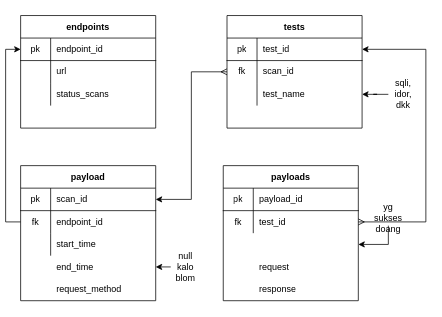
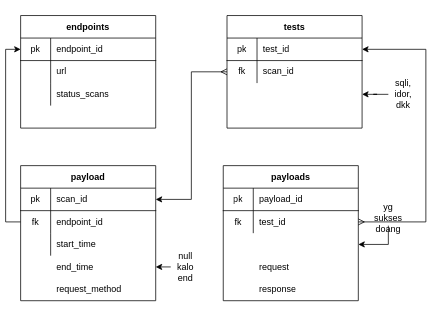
  <mxCell id="0" />
  <mxCell id="1" parent="0" />
  <mxCell id="2" value="payload" style="shape=table;startSize=30;container=1;collapsible=0;childLayout=tableLayout;fixedRows=1;rowLines=0;fontStyle=1;align=center;pointerEvents=1;" parent="1" vertex="1"><mxGeometry x="20" y="220" width="180" height="180" as="geometry" /></mxCell>
  <mxCell id="3" value="" style="shape=partialRectangle;html=1;whiteSpace=wrap;collapsible=0;dropTarget=0;pointerEvents=1;fillColor=none;top=0;left=0;bottom=1;right=0;points=[[0,0.5],[1,0.5]];portConstraint=eastwest;" parent="2" vertex="1"><mxGeometry y="30" width="180" height="30" as="geometry" /></mxCell>
  <mxCell id="4" value="pk" style="shape=partialRectangle;html=1;whiteSpace=wrap;connectable=0;fillColor=none;top=0;left=0;bottom=0;right=0;overflow=hidden;pointerEvents=1;" parent="3" vertex="1"><mxGeometry width="40" height="30" as="geometry" /></mxCell>
  <mxCell id="5" value="scan_id" style="shape=partialRectangle;html=1;whiteSpace=wrap;connectable=0;fillColor=none;top=0;left=0;bottom=0;right=0;align=left;spacingLeft=6;overflow=hidden;pointerEvents=1;" parent="3" vertex="1"><mxGeometry x="40" width="140" height="30" as="geometry" /></mxCell>
  <mxCell id="6" value="" style="shape=partialRectangle;html=1;whiteSpace=wrap;collapsible=0;dropTarget=0;pointerEvents=1;fillColor=none;top=0;left=0;bottom=0;right=0;points=[[0,0.5],[1,0.5]];portConstraint=eastwest;" parent="2" vertex="1"><mxGeometry y="60" width="180" height="30" as="geometry" /></mxCell>
  <mxCell id="7" value="fk" style="shape=partialRectangle;html=1;whiteSpace=wrap;connectable=0;fillColor=none;top=0;left=0;bottom=0;right=0;overflow=hidden;pointerEvents=1;" parent="6" vertex="1"><mxGeometry width="40" height="30" as="geometry" /></mxCell>
  <mxCell id="8" value="endpoint_id" style="shape=partialRectangle;html=1;whiteSpace=wrap;connectable=0;fillColor=none;top=0;left=0;bottom=0;right=0;align=left;spacingLeft=6;overflow=hidden;pointerEvents=1;" parent="6" vertex="1"><mxGeometry x="40" width="140" height="30" as="geometry" /></mxCell>
  <mxCell id="9" value="" style="shape=partialRectangle;html=1;whiteSpace=wrap;collapsible=0;dropTarget=0;pointerEvents=1;fillColor=none;top=0;left=0;bottom=0;right=0;points=[[0,0.5],[1,0.5]];portConstraint=eastwest;" parent="2" vertex="1"><mxGeometry y="90" width="180" height="30" as="geometry" /></mxCell>
  <mxCell id="10" value="" style="shape=partialRectangle;html=1;whiteSpace=wrap;connectable=0;fillColor=none;top=0;left=0;bottom=0;right=0;overflow=hidden;pointerEvents=1;" parent="9" vertex="1"><mxGeometry width="40" height="30" as="geometry" /></mxCell>
  <mxCell id="11" value="start_time" style="shape=partialRectangle;html=1;whiteSpace=wrap;connectable=0;fillColor=none;top=0;left=0;bottom=0;right=0;align=left;spacingLeft=6;overflow=hidden;pointerEvents=1;" parent="9" vertex="1"><mxGeometry x="40" width="140" height="30" as="geometry" /></mxCell>
  <mxCell id="12" value="tests" style="shape=table;startSize=30;container=1;collapsible=0;childLayout=tableLayout;fixedRows=1;rowLines=0;fontStyle=1;align=center;pointerEvents=1;" parent="1" vertex="1"><mxGeometry x="295" y="20" width="180" height="150" as="geometry" /></mxCell>
  <mxCell id="13" value="" style="shape=partialRectangle;html=1;whiteSpace=wrap;collapsible=0;dropTarget=0;pointerEvents=1;fillColor=none;top=0;left=0;bottom=1;right=0;points=[[0,0.5],[1,0.5]];portConstraint=eastwest;" parent="12" vertex="1"><mxGeometry y="30" width="180" height="30" as="geometry" /></mxCell>
  <mxCell id="14" value="pk" style="shape=partialRectangle;html=1;whiteSpace=wrap;connectable=0;fillColor=none;top=0;left=0;bottom=0;right=0;overflow=hidden;pointerEvents=1;" parent="13" vertex="1"><mxGeometry width="40" height="30" as="geometry" /></mxCell>
  <mxCell id="15" value="test_id" style="shape=partialRectangle;html=1;whiteSpace=wrap;connectable=0;fillColor=none;top=0;left=0;bottom=0;right=0;align=left;spacingLeft=6;overflow=hidden;pointerEvents=1;" parent="13" vertex="1"><mxGeometry x="40" width="140" height="30" as="geometry" /></mxCell>
  <mxCell id="16" value="" style="shape=partialRectangle;html=1;whiteSpace=wrap;collapsible=0;dropTarget=0;pointerEvents=1;fillColor=none;top=0;left=0;bottom=0;right=0;points=[[0,0.5],[1,0.5]];portConstraint=eastwest;" parent="12" vertex="1"><mxGeometry y="60" width="180" height="30" as="geometry" /></mxCell>
  <mxCell id="17" value="fk" style="shape=partialRectangle;html=1;whiteSpace=wrap;connectable=0;fillColor=none;top=0;left=0;bottom=0;right=0;overflow=hidden;pointerEvents=1;" parent="16" vertex="1"><mxGeometry width="40" height="30" as="geometry" /></mxCell>
  <mxCell id="18" value="scan_id" style="shape=partialRectangle;html=1;whiteSpace=wrap;connectable=0;fillColor=none;top=0;left=0;bottom=0;right=0;align=left;spacingLeft=6;overflow=hidden;pointerEvents=1;" parent="16" vertex="1"><mxGeometry x="40" width="140" height="30" as="geometry" /></mxCell>
  <mxCell id="19" value="" style="shape=partialRectangle;html=1;whiteSpace=wrap;collapsible=0;dropTarget=0;pointerEvents=1;fillColor=none;top=0;left=0;bottom=0;right=0;points=[[0,0.5],[1,0.5]];portConstraint=eastwest;" parent="12" vertex="1"><mxGeometry y="90" width="180" height="30" as="geometry" /></mxCell>
  <mxCell id="20" value="" style="shape=partialRectangle;html=1;whiteSpace=wrap;connectable=0;fillColor=none;top=0;left=0;bottom=0;right=0;overflow=hidden;pointerEvents=1;" parent="19" vertex="1"><mxGeometry width="40" height="30" as="geometry" /></mxCell>
- <mxCell id="21" value="test_name" style="shape=partialRectangle;html=1;whiteSpace=wrap;connectable=0;fillColor=none;top=0;left=0;bottom=0;right=0;align=left;spacingLeft=6;overflow=hidden;pointerEvents=1;" parent="19" vertex="1"><mxGeometry x="40" width="140" height="30" as="geometry" /></mxCell>
  <mxCell id="22" value="payloads" style="shape=table;startSize=30;container=1;collapsible=0;childLayout=tableLayout;fixedRows=1;rowLines=0;fontStyle=1;align=center;pointerEvents=1;" parent="1" vertex="1"><mxGeometry x="290" y="220" width="180" height="180" as="geometry" /></mxCell>
  <mxCell id="23" value="" style="shape=partialRectangle;html=1;whiteSpace=wrap;collapsible=0;dropTarget=0;pointerEvents=1;fillColor=none;top=0;left=0;bottom=1;right=0;points=[[0,0.5],[1,0.5]];portConstraint=eastwest;" parent="22" vertex="1"><mxGeometry y="30" width="180" height="30" as="geometry" /></mxCell>
  <mxCell id="24" value="pk" style="shape=partialRectangle;html=1;whiteSpace=wrap;connectable=0;fillColor=none;top=0;left=0;bottom=0;right=0;overflow=hidden;pointerEvents=1;" parent="23" vertex="1"><mxGeometry width="40" height="30" as="geometry" /></mxCell>
  <mxCell id="25" value="payload_id" style="shape=partialRectangle;html=1;whiteSpace=wrap;connectable=0;fillColor=none;top=0;left=0;bottom=0;right=0;align=left;spacingLeft=6;overflow=hidden;pointerEvents=1;" parent="23" vertex="1"><mxGeometry x="40" width="140" height="30" as="geometry" /></mxCell>
  <mxCell id="26" value="" style="shape=partialRectangle;html=1;whiteSpace=wrap;collapsible=0;dropTarget=0;pointerEvents=1;fillColor=none;top=0;left=0;bottom=0;right=0;points=[[0,0.5],[1,0.5]];portConstraint=eastwest;" parent="22" vertex="1"><mxGeometry y="60" width="180" height="30" as="geometry" /></mxCell>
  <mxCell id="27" value="fk" style="shape=partialRectangle;html=1;whiteSpace=wrap;connectable=0;fillColor=none;top=0;left=0;bottom=0;right=0;overflow=hidden;pointerEvents=1;" parent="26" vertex="1"><mxGeometry width="40" height="30" as="geometry" /></mxCell>
  <mxCell id="28" value="test_id" style="shape=partialRectangle;html=1;whiteSpace=wrap;connectable=0;fillColor=none;top=0;left=0;bottom=0;right=0;align=left;spacingLeft=6;overflow=hidden;pointerEvents=1;" parent="26" vertex="1"><mxGeometry x="40" width="140" height="30" as="geometry" /></mxCell>
  <mxCell id="29" value="" style="shape=partialRectangle;html=1;whiteSpace=wrap;collapsible=0;dropTarget=0;pointerEvents=1;fillColor=none;top=0;left=0;bottom=0;right=0;points=[[0,0.5],[1,0.5]];portConstraint=eastwest;" parent="22" vertex="1"><mxGeometry y="90" width="180" height="30" as="geometry" /></mxCell>
  <mxCell id="30" value="" style="shape=partialRectangle;html=1;whiteSpace=wrap;connectable=0;fillColor=none;top=0;left=0;bottom=0;right=0;overflow=hidden;pointerEvents=1;" parent="29" vertex="1"><mxGeometry width="40" height="30" as="geometry" /></mxCell>
  <mxCell id="31" value="" style="shape=partialRectangle;html=1;whiteSpace=wrap;connectable=0;fillColor=none;top=0;left=0;bottom=0;right=0;overflow=hidden;pointerEvents=1;" parent="1" vertex="1"><mxGeometry x="290" y="340" width="40" height="30" as="geometry" /></mxCell>
  <mxCell id="32" value="request" style="shape=partialRectangle;html=1;whiteSpace=wrap;connectable=0;fillColor=none;top=0;left=0;bottom=0;right=0;align=left;spacingLeft=6;overflow=hidden;pointerEvents=1;" parent="1" vertex="1"><mxGeometry x="330" y="340" width="140" height="30" as="geometry" /></mxCell>
  <mxCell id="33" value="" style="shape=partialRectangle;html=1;whiteSpace=wrap;connectable=0;fillColor=none;top=0;left=0;bottom=0;right=0;overflow=hidden;pointerEvents=1;" parent="1" vertex="1"><mxGeometry x="20" y="340" width="40" height="30" as="geometry" /></mxCell>
  <mxCell id="34" value="end_time" style="shape=partialRectangle;html=1;whiteSpace=wrap;connectable=0;fillColor=none;top=0;left=0;bottom=0;right=0;align=left;spacingLeft=6;overflow=hidden;pointerEvents=1;" parent="1" vertex="1"><mxGeometry x="60" y="340" width="140" height="30" as="geometry" /></mxCell>
  <mxCell id="35" style="edgeStyle=orthogonalEdgeStyle;rounded=0;orthogonalLoop=1;jettySize=auto;html=1;entryX=1;entryY=0.5;entryDx=0;entryDy=0;" parent="1" source="36" target="29" edge="1"><mxGeometry relative="1" as="geometry" /></mxCell>
  <mxCell id="36" value="yg sukses doang" style="text;html=1;strokeColor=none;fillColor=none;align=center;verticalAlign=middle;whiteSpace=wrap;rounded=0;" parent="1" vertex="1"><mxGeometry x="490" y="280" width="40" height="20" as="geometry" /></mxCell>
  <mxCell id="37" style="edgeStyle=orthogonalEdgeStyle;rounded=0;orthogonalLoop=1;jettySize=auto;html=1;entryX=1;entryY=0.5;entryDx=0;entryDy=0;startArrow=ERmany;startFill=0;" parent="1" source="26" target="13" edge="1"><mxGeometry relative="1" as="geometry"><Array as="points"><mxPoint x="560" y="295" /><mxPoint x="560" y="65" /></Array></mxGeometry></mxCell>
  <mxCell id="38" style="edgeStyle=orthogonalEdgeStyle;rounded=0;orthogonalLoop=1;jettySize=auto;html=1;entryX=1;entryY=0.5;entryDx=0;entryDy=0;exitX=0;exitY=0.5;exitDx=0;exitDy=0;startArrow=ERmany;startFill=0;" parent="1" source="16" target="3" edge="1"><mxGeometry relative="1" as="geometry" /></mxCell>
  <mxCell id="39" value="" style="shape=partialRectangle;html=1;whiteSpace=wrap;connectable=0;fillColor=none;top=0;left=0;bottom=0;right=0;overflow=hidden;pointerEvents=1;" parent="1" vertex="1"><mxGeometry x="290" y="370" width="40" height="30" as="geometry" /></mxCell>
  <mxCell id="40" value="response" style="shape=partialRectangle;html=1;whiteSpace=wrap;connectable=0;fillColor=none;top=0;left=0;bottom=0;right=0;align=left;spacingLeft=6;overflow=hidden;pointerEvents=1;" parent="1" vertex="1"><mxGeometry x="330" y="370" width="140" height="30" as="geometry" /></mxCell>
  <mxCell id="41" value="" style="shape=partialRectangle;html=1;whiteSpace=wrap;connectable=0;fillColor=none;top=0;left=0;bottom=0;right=0;overflow=hidden;pointerEvents=1;" parent="1" vertex="1"><mxGeometry x="20" y="370" width="40" height="30" as="geometry" /></mxCell>
  <mxCell id="42" value="request_method" style="shape=partialRectangle;html=1;whiteSpace=wrap;connectable=0;fillColor=none;top=0;left=0;bottom=0;right=0;align=left;spacingLeft=6;overflow=hidden;pointerEvents=1;" parent="1" vertex="1"><mxGeometry x="60" y="370" width="140" height="30" as="geometry" /></mxCell>
  <mxCell id="43" style="edgeStyle=orthogonalEdgeStyle;rounded=0;orthogonalLoop=1;jettySize=auto;html=1;" parent="1" source="44" edge="1"><mxGeometry relative="1" as="geometry"><mxPoint x="200" y="355" as="targetPoint" /></mxGeometry></mxCell>
- <mxCell id="44" value="null kalo blom" style="text;html=1;strokeColor=none;fillColor=none;align=center;verticalAlign=middle;whiteSpace=wrap;rounded=0;" parent="1" vertex="1"><mxGeometry x="220" y="345" width="40" height="20" as="geometry" /></mxCell>
+ <mxCell id="44" value="null kalo end" style="text;html=1;strokeColor=none;fillColor=none;align=center;verticalAlign=middle;whiteSpace=wrap;rounded=0;" parent="1" vertex="1"><mxGeometry x="220" y="345" width="40" height="20" as="geometry" /></mxCell>
  <mxCell id="45" style="edgeStyle=orthogonalEdgeStyle;rounded=0;orthogonalLoop=1;jettySize=auto;html=1;entryX=1;entryY=0.5;entryDx=0;entryDy=0;" parent="1" source="46" target="19" edge="1"><mxGeometry relative="1" as="geometry" /></mxCell>
  <mxCell id="46" value="sqli, idor, dkk" style="text;html=1;strokeColor=none;fillColor=none;align=center;verticalAlign=middle;whiteSpace=wrap;rounded=0;" parent="1" vertex="1"><mxGeometry x="510" y="115" width="40" height="20" as="geometry" /></mxCell>
  <mxCell id="47" value="endpoints" style="shape=table;startSize=30;container=1;collapsible=0;childLayout=tableLayout;fixedRows=1;rowLines=0;fontStyle=1;align=center;pointerEvents=1;" vertex="1" parent="1"><mxGeometry x="20" y="20" width="180" height="150" as="geometry" /></mxCell>
  <mxCell id="48" value="" style="shape=partialRectangle;html=1;whiteSpace=wrap;collapsible=0;dropTarget=0;pointerEvents=1;fillColor=none;top=0;left=0;bottom=1;right=0;points=[[0,0.5],[1,0.5]];portConstraint=eastwest;" vertex="1" parent="47"><mxGeometry y="30" width="180" height="30" as="geometry" /></mxCell>
  <mxCell id="49" value="pk" style="shape=partialRectangle;html=1;whiteSpace=wrap;connectable=0;fillColor=none;top=0;left=0;bottom=0;right=0;overflow=hidden;pointerEvents=1;" vertex="1" parent="48"><mxGeometry width="40" height="30" as="geometry" /></mxCell>
  <mxCell id="50" value="endpoint_id" style="shape=partialRectangle;html=1;whiteSpace=wrap;connectable=0;fillColor=none;top=0;left=0;bottom=0;right=0;align=left;spacingLeft=6;overflow=hidden;pointerEvents=1;" vertex="1" parent="48"><mxGeometry x="40" width="140" height="30" as="geometry" /></mxCell>
  <mxCell id="51" value="" style="shape=partialRectangle;html=1;whiteSpace=wrap;collapsible=0;dropTarget=0;pointerEvents=1;fillColor=none;top=0;left=0;bottom=0;right=0;points=[[0,0.5],[1,0.5]];portConstraint=eastwest;" vertex="1" parent="47"><mxGeometry y="60" width="180" height="30" as="geometry" /></mxCell>
  <mxCell id="52" value="" style="shape=partialRectangle;html=1;whiteSpace=wrap;connectable=0;fillColor=none;top=0;left=0;bottom=0;right=0;overflow=hidden;pointerEvents=1;" vertex="1" parent="51"><mxGeometry width="40" height="30" as="geometry" /></mxCell>
  <mxCell id="53" value="url" style="shape=partialRectangle;html=1;whiteSpace=wrap;connectable=0;fillColor=none;top=0;left=0;bottom=0;right=0;align=left;spacingLeft=6;overflow=hidden;pointerEvents=1;" vertex="1" parent="51"><mxGeometry x="40" width="140" height="30" as="geometry" /></mxCell>
  <mxCell id="54" value="" style="shape=partialRectangle;html=1;whiteSpace=wrap;collapsible=0;dropTarget=0;pointerEvents=1;fillColor=none;top=0;left=0;bottom=0;right=0;points=[[0,0.5],[1,0.5]];portConstraint=eastwest;" vertex="1" parent="47"><mxGeometry y="90" width="180" height="30" as="geometry" /></mxCell>
  <mxCell id="55" value="" style="shape=partialRectangle;html=1;whiteSpace=wrap;connectable=0;fillColor=none;top=0;left=0;bottom=0;right=0;overflow=hidden;pointerEvents=1;" vertex="1" parent="54"><mxGeometry width="40" height="30" as="geometry" /></mxCell>
  <mxCell id="56" value="status_scans" style="shape=partialRectangle;html=1;whiteSpace=wrap;connectable=0;fillColor=none;top=0;left=0;bottom=0;right=0;align=left;spacingLeft=6;overflow=hidden;pointerEvents=1;" vertex="1" parent="54"><mxGeometry x="40" width="140" height="30" as="geometry" /></mxCell>
  <mxCell id="57" style="edgeStyle=orthogonalEdgeStyle;rounded=0;orthogonalLoop=1;jettySize=auto;html=1;entryX=0;entryY=0.5;entryDx=0;entryDy=0;startArrow=none;startFill=0;" edge="1" parent="1" source="6" target="48"><mxGeometry relative="1" as="geometry" /></mxCell>
